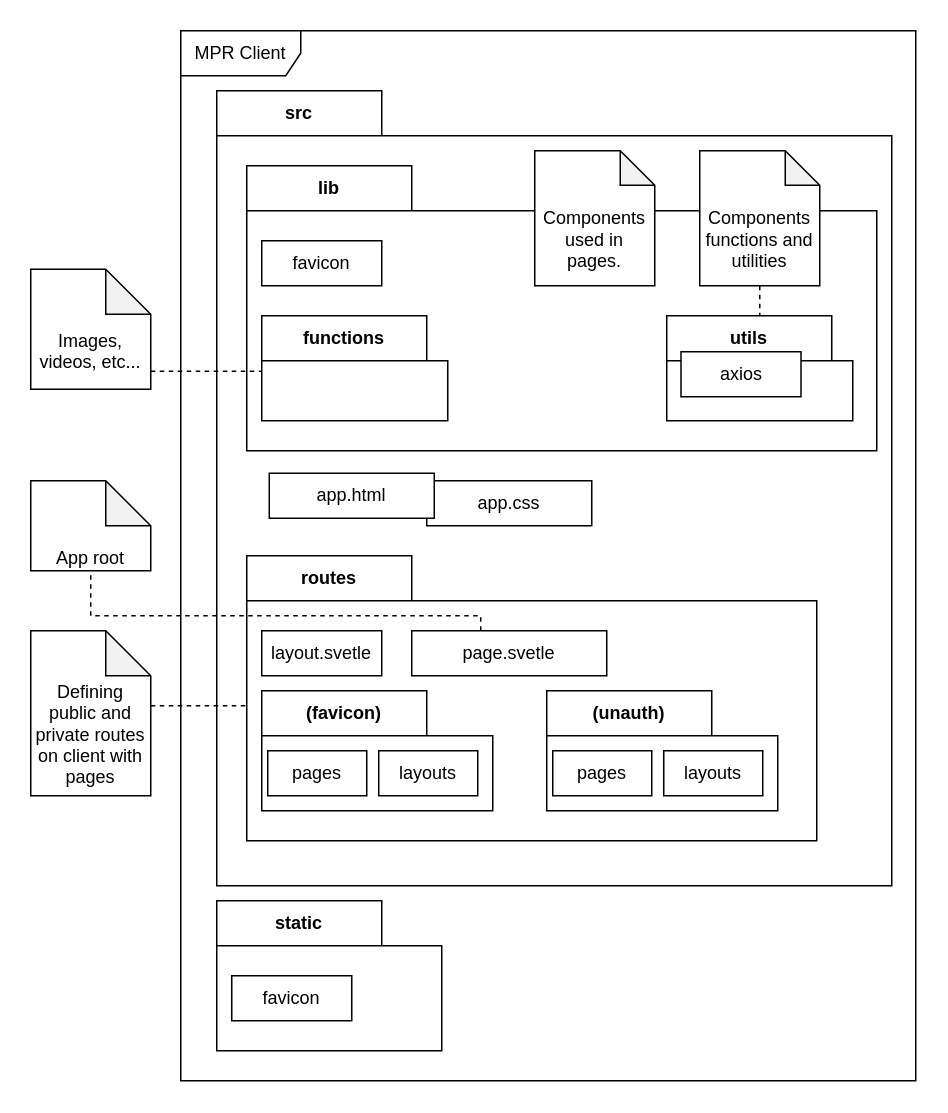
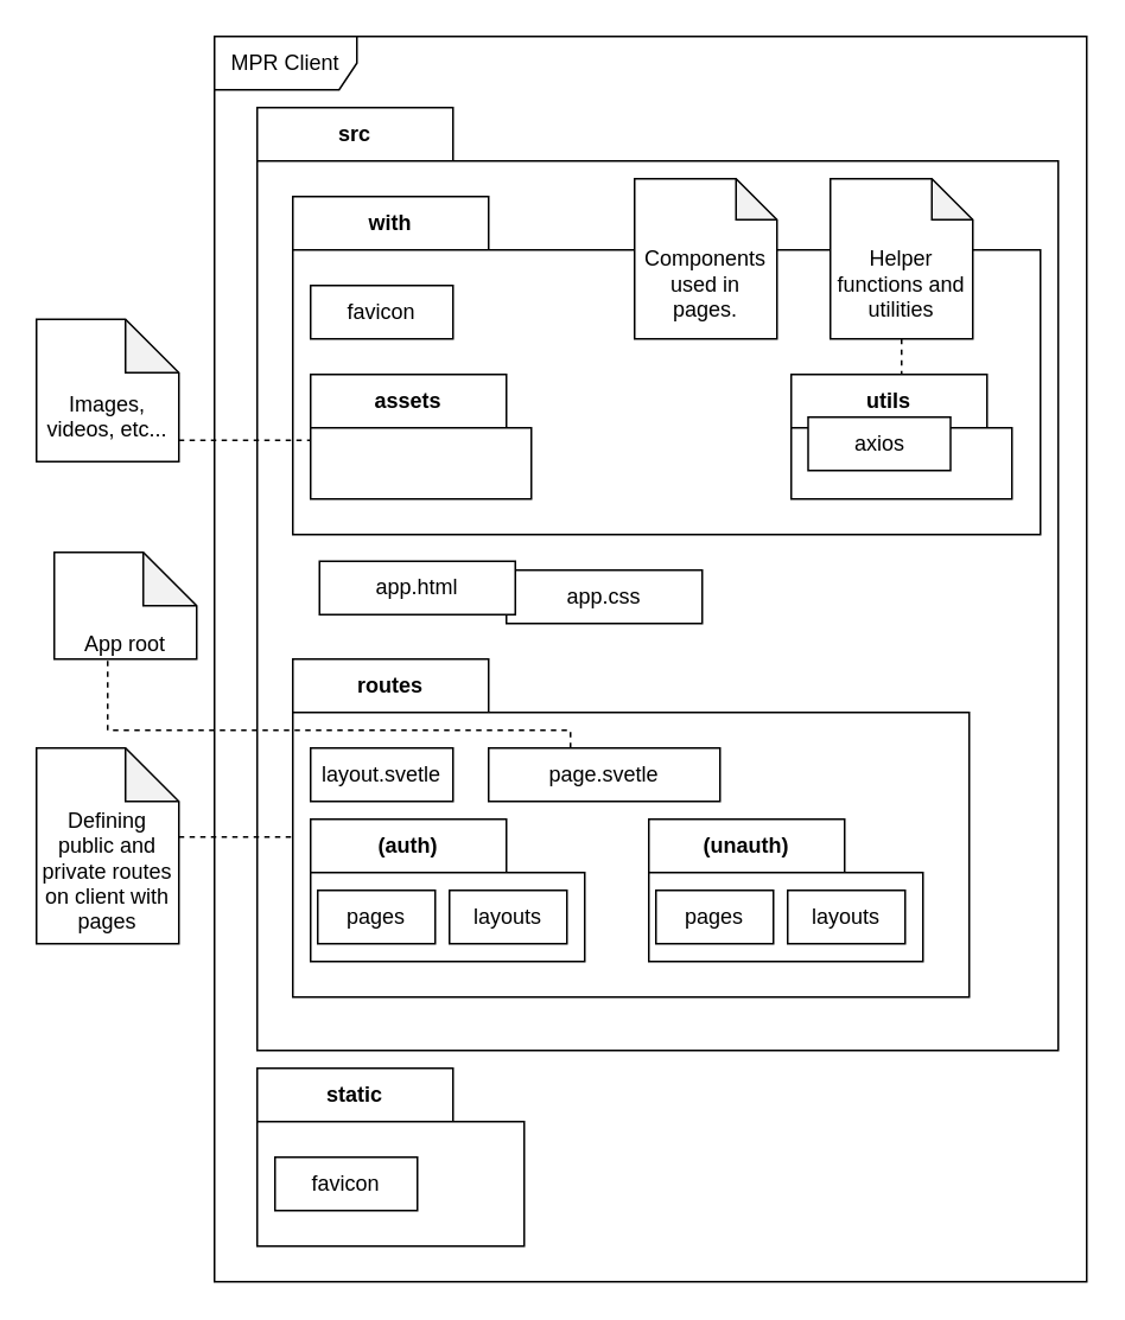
  <mxCell id="0" />
  <mxCell id="1" parent="0" />
  <mxCell id="2" value="MPR Client" style="shape=umlFrame;whiteSpace=wrap;html=1;pointerEvents=0;width=80;height=30;" vertex="1" parent="1"><mxGeometry y="20" width="490" height="700" as="geometry" x="120" /></mxCell>
  <mxCell id="3" value="src" style="shape=folder;fontStyle=1;tabWidth=110;tabHeight=30;tabPosition=left;html=1;boundedLbl=1;labelInHeader=1;container=1;collapsible=0;recursiveResize=0;whiteSpace=wrap;" vertex="1" parent="1"><mxGeometry x="144" y="60" width="450" height="530" as="geometry" /></mxCell>
  <mxCell id="4" value="app.css" style="html=1;whiteSpace=wrap;" vertex="1" parent="3"><mxGeometry width="110" height="30" relative="1" as="geometry"><mxPoint x="140" y="260" as="offset" /></mxGeometry></mxCell>
- <mxCell id="5" value="lib" style="shape=folder;fontStyle=1;tabWidth=110;tabHeight=30;tabPosition=left;html=1;boundedLbl=1;labelInHeader=1;container=1;collapsible=0;recursiveResize=0;whiteSpace=wrap;" vertex="1" parent="3"><mxGeometry x="20" y="50" width="420" height="190" as="geometry" /></mxCell>
+ <mxCell id="5" value="with" style="shape=folder;fontStyle=1;tabWidth=110;tabHeight=30;tabPosition=left;html=1;boundedLbl=1;labelInHeader=1;container=1;collapsible=0;recursiveResize=0;whiteSpace=wrap;" vertex="1" parent="3"><mxGeometry x="20" y="50" width="420" height="190" as="geometry" /></mxCell>
  <mxCell id="6" value="favicon" style="html=1;whiteSpace=wrap;" vertex="1" parent="5"><mxGeometry width="80" height="30" relative="1" as="geometry"><mxPoint x="10" y="50" as="offset" /></mxGeometry></mxCell>
- <mxCell id="7" value="functions" style="shape=folder;fontStyle=1;tabWidth=110;tabHeight=30;tabPosition=left;html=1;boundedLbl=1;labelInHeader=1;container=1;collapsible=0;recursiveResize=0;whiteSpace=wrap;" vertex="1" parent="5"><mxGeometry x="10" y="100" width="124" height="70" as="geometry" /></mxCell>
+ <mxCell id="7" value="assets" style="shape=folder;fontStyle=1;tabWidth=110;tabHeight=30;tabPosition=left;html=1;boundedLbl=1;labelInHeader=1;container=1;collapsible=0;recursiveResize=0;whiteSpace=wrap;" vertex="1" parent="5"><mxGeometry x="10" y="100" width="124" height="70" as="geometry" /></mxCell>
  <mxCell id="8" value="&lt;br&gt;&lt;br&gt;Components used in pages." style="shape=note;whiteSpace=wrap;html=1;backgroundOutline=1;darkOpacity=0.05;size=23;" vertex="1" parent="5"><mxGeometry x="192" y="-10" width="80" height="90" as="geometry" /></mxCell>
  <mxCell id="9" value="utils" style="shape=folder;fontStyle=1;tabWidth=110;tabHeight=30;tabPosition=left;html=1;boundedLbl=1;labelInHeader=1;container=1;collapsible=0;recursiveResize=0;whiteSpace=wrap;" vertex="1" parent="5"><mxGeometry x="280" y="100" width="124" height="70" as="geometry" /></mxCell>
  <mxCell id="10" value="axios" style="html=1;whiteSpace=wrap;" vertex="1" parent="9"><mxGeometry x="9.5" y="24" width="80" height="30" as="geometry" /></mxCell>
- <mxCell id="11" value="&lt;br&gt;&lt;br&gt;Components functions and utilities" style="shape=note;whiteSpace=wrap;html=1;backgroundOutline=1;darkOpacity=0.05;size=23;" vertex="1" parent="5"><mxGeometry x="302" y="-10" width="80" height="90" as="geometry" /></mxCell>
+ <mxCell id="11" value="&lt;br&gt;&lt;br&gt;Helper functions and utilities" style="shape=note;whiteSpace=wrap;html=1;backgroundOutline=1;darkOpacity=0.05;size=23;" vertex="1" parent="5"><mxGeometry x="302" y="-10" width="80" height="90" as="geometry" /></mxCell>
  <mxCell id="12" style="edgeStyle=orthogonalEdgeStyle;rounded=0;orthogonalLoop=1;jettySize=auto;html=1;dashed=1;endArrow=none;endFill=0;" edge="1" parent="5" source="11" target="9"><mxGeometry relative="1" as="geometry"><mxPoint x="235" y="90" as="sourcePoint" /><mxPoint x="213" y="110" as="targetPoint" /><Array as="points"><mxPoint x="342" y="100" /><mxPoint x="342" y="100" /></Array></mxGeometry></mxCell>
  <mxCell id="13" value="routes" style="shape=folder;fontStyle=1;tabWidth=110;tabHeight=30;tabPosition=left;html=1;boundedLbl=1;labelInHeader=1;container=1;collapsible=0;recursiveResize=0;whiteSpace=wrap;" vertex="1" parent="3"><mxGeometry x="20" y="310" width="380" height="190" as="geometry" /></mxCell>
  <mxCell id="14" value="layout.svetle" style="html=1;whiteSpace=wrap;" vertex="1" parent="13"><mxGeometry width="80" height="30" relative="1" as="geometry"><mxPoint x="10" y="50" as="offset" /></mxGeometry></mxCell>
- <mxCell id="15" value="(favicon)" style="shape=folder;fontStyle=1;tabWidth=110;tabHeight=30;tabPosition=left;html=1;boundedLbl=1;labelInHeader=1;container=1;collapsible=0;recursiveResize=0;whiteSpace=wrap;" vertex="1" parent="13"><mxGeometry x="10" y="90" width="154" height="80" as="geometry" /></mxCell>
+ <mxCell id="15" value="(auth)" style="shape=folder;fontStyle=1;tabWidth=110;tabHeight=30;tabPosition=left;html=1;boundedLbl=1;labelInHeader=1;container=1;collapsible=0;recursiveResize=0;whiteSpace=wrap;" vertex="1" parent="13"><mxGeometry x="10" y="90" width="154" height="80" as="geometry" /></mxCell>
  <mxCell id="16" value="pages" style="html=1;whiteSpace=wrap;" vertex="1" parent="15"><mxGeometry x="4" y="40" width="66" height="30" as="geometry" /></mxCell>
  <mxCell id="17" value="layouts" style="html=1;whiteSpace=wrap;" vertex="1" parent="15"><mxGeometry x="78" y="40" width="66" height="30" as="geometry" /></mxCell>
  <mxCell id="18" value="(unauth)" style="shape=folder;fontStyle=1;tabWidth=110;tabHeight=30;tabPosition=left;html=1;boundedLbl=1;labelInHeader=1;container=1;collapsible=0;recursiveResize=0;whiteSpace=wrap;" vertex="1" parent="13"><mxGeometry x="200" y="90" width="154" height="80" as="geometry" /></mxCell>
  <mxCell id="19" value="pages" style="html=1;whiteSpace=wrap;" vertex="1" parent="18"><mxGeometry x="4" y="40" width="66" height="30" as="geometry" /></mxCell>
  <mxCell id="20" value="layouts" style="html=1;whiteSpace=wrap;" vertex="1" parent="18"><mxGeometry x="78" y="40" width="66" height="30" as="geometry" /></mxCell>
  <mxCell id="21" value="page.svetle" style="html=1;whiteSpace=wrap;" vertex="1" parent="13"><mxGeometry x="110" y="50" width="130" height="30" as="geometry" /></mxCell>
  <mxCell id="22" value="app.html" style="html=1;whiteSpace=wrap;" vertex="1" parent="3"><mxGeometry x="35" y="255" width="110" height="30" as="geometry" /></mxCell>
  <mxCell id="23" value="static" style="shape=folder;fontStyle=1;tabWidth=110;tabHeight=30;tabPosition=left;html=1;boundedLbl=1;labelInHeader=1;container=1;collapsible=0;recursiveResize=0;whiteSpace=wrap;" vertex="1" parent="1"><mxGeometry x="144" y="600" width="150" height="100" as="geometry" /></mxCell>
  <mxCell id="24" value="favicon" style="html=1;whiteSpace=wrap;" vertex="1" parent="23"><mxGeometry width="80" height="30" relative="1" as="geometry"><mxPoint x="10" y="50" as="offset" /></mxGeometry></mxCell>
  <mxCell id="25" style="edgeStyle=orthogonalEdgeStyle;rounded=0;orthogonalLoop=1;jettySize=auto;html=1;endArrow=none;endFill=0;dashed=1;" edge="1" parent="1"><mxGeometry relative="1" as="geometry"><mxPoint x="94" y="247.032" as="sourcePoint" /><mxPoint x="174" y="247.032" as="targetPoint" /><Array as="points"><mxPoint x="134" y="247" /><mxPoint x="134" y="247" /></Array></mxGeometry></mxCell>
  <mxCell id="26" value="&lt;br&gt;&lt;br&gt;Images, videos, etc..." style="shape=note;whiteSpace=wrap;html=1;backgroundOutline=1;darkOpacity=0.05;" vertex="1" parent="1"><mxGeometry x="20" y="179" width="80" height="80" as="geometry" /></mxCell>
- <mxCell id="27" value="&lt;br&gt;&lt;br&gt;&lt;br&gt;App root" style="shape=note;whiteSpace=wrap;html=1;backgroundOutline=1;darkOpacity=0.05;" vertex="1" parent="1"><mxGeometry x="20" y="320" width="80" height="60" as="geometry" /></mxCell>
+ <mxCell id="27" value="&lt;br&gt;&lt;br&gt;&lt;br&gt;App root" style="shape=note;whiteSpace=wrap;html=1;backgroundOutline=1;darkOpacity=0.05;" vertex="1" parent="1"><mxGeometry x="30" y="310" width="80" height="60" as="geometry" /></mxCell>
  <mxCell id="28" style="edgeStyle=orthogonalEdgeStyle;rounded=0;orthogonalLoop=1;jettySize=auto;html=1;dashed=1;endArrow=none;endFill=0;" edge="1" parent="1" source="21" target="27"><mxGeometry relative="1" as="geometry"><Array as="points"><mxPoint x="320" y="410" /><mxPoint x="60" y="410" /></Array></mxGeometry></mxCell>
  <mxCell id="29" style="edgeStyle=orthogonalEdgeStyle;rounded=0;orthogonalLoop=1;jettySize=auto;html=1;endArrow=none;endFill=0;dashed=1;" edge="1" parent="1" target="13"><mxGeometry relative="1" as="geometry"><mxPoint x="94" y="470" as="sourcePoint" /><Array as="points"><mxPoint x="144" y="470" /><mxPoint x="144" y="470" /></Array></mxGeometry></mxCell>
  <mxCell id="30" value="&lt;br&gt;&lt;br&gt;Defining public and private routes on client with pages" style="shape=note;whiteSpace=wrap;html=1;backgroundOutline=1;darkOpacity=0.05;" vertex="1" parent="1"><mxGeometry x="20" y="420" width="80" height="110" as="geometry" /></mxCell>
